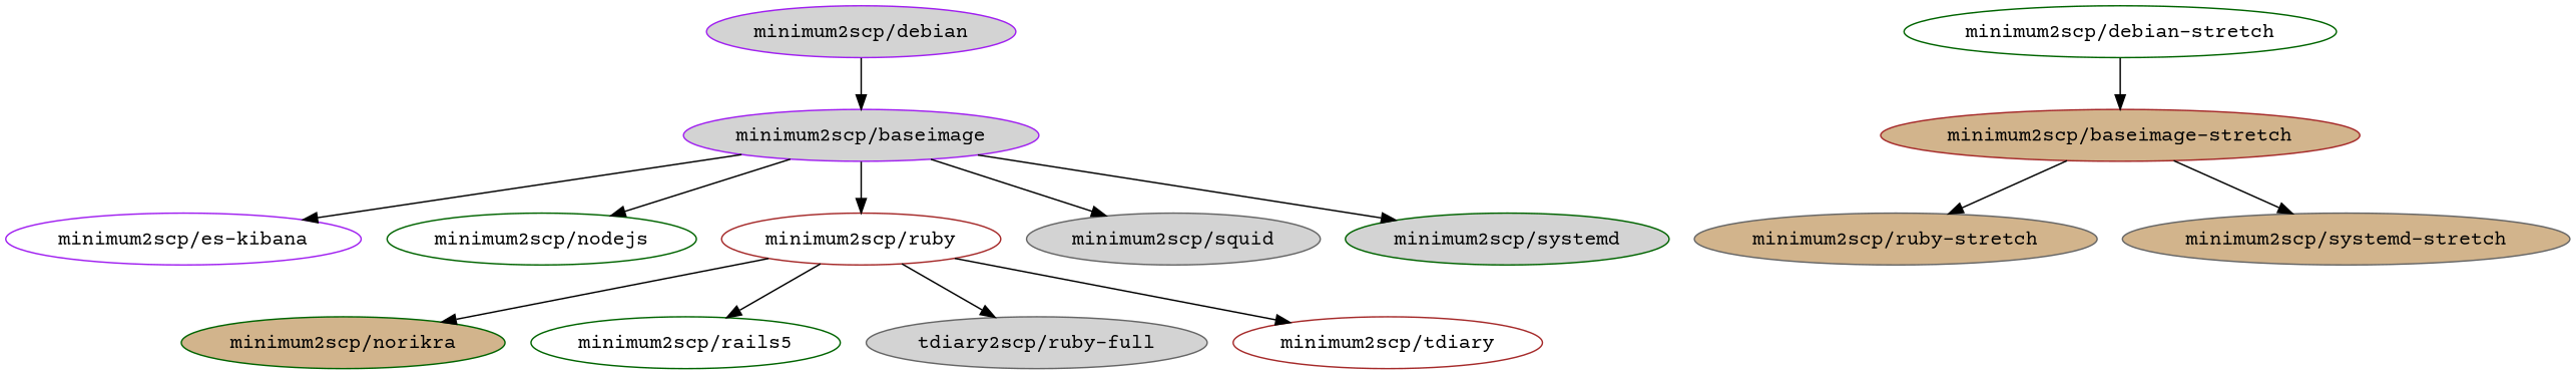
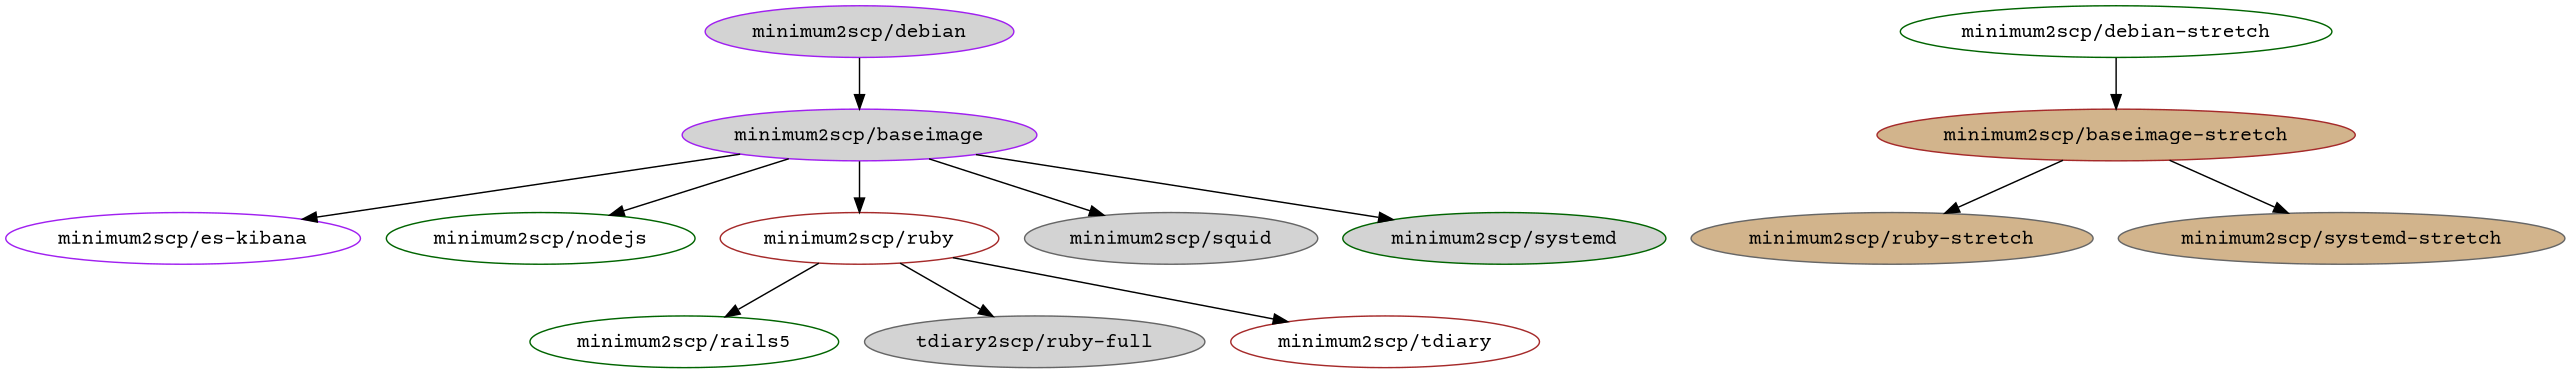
  digraph {
    fontname="Courier Prime"
    rankdir=TB
    node [color=darkgreen fillcolor=white fontname="Courier Prime" style=filled]
    edge [fontname="Courier Prime"]
    n1 [color=purple fillcolor=lightgrey label="minimum2scp/baseimage"]
    n2 [color=purple label="minimum2scp/es-kibana"]
    n3 [label="minimum2scp/nodejs"]
    n4 [color=brown label="minimum2scp/ruby"]
    n5 [color=gray40 fillcolor=lightgrey label="minimum2scp/squid"]
    n6 [fillcolor=lightgrey label="minimum2scp/systemd"]
-   n7 [fillcolor=tan label="minimum2scp/norikra"]
    n8 [label="minimum2scp/rails5"]
    n9 [color=gray40 fillcolor=lightgrey label="tdiary2scp/ruby-full"]
    n10 [color=brown label="minimum2scp/tdiary"]
    n11 [color=brown fillcolor=tan label="minimum2scp/baseimage-stretch"]
    n12 [color=gray40 fillcolor=tan label="minimum2scp/ruby-stretch"]
    n13 [color=gray40 fillcolor=tan label="minimum2scp/systemd-stretch"]
    n14 [color=purple fillcolor=lightgrey label="minimum2scp/debian"]
    n15 [label="minimum2scp/debian-stretch"]
    n1 -> n2
    n1 -> n3
    n1 -> n4
    n1 -> n5
    n1 -> n6
-   n4 -> n7
    n4 -> n8
    n4 -> n9
    n4 -> n10
    n11 -> n12
    n11 -> n13
    n14 -> n1
    n15 -> n11
  }
